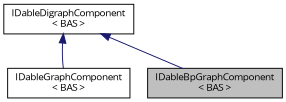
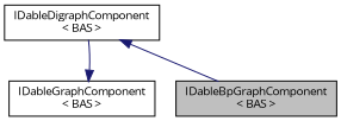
  digraph {
    fontname="Open Sans"
    node [color=black fillcolor=white fontname="Open Sans" fontsize=10 shape=record style=filled]
    edge [color=midnightblue dir=back fontname="Open Sans" fontsize=10 labelfontname=FreeSans labelfontsize=10 style=solid]
    n1 [fillcolor=grey75 fontcolor=black height=0.2 label="IDableBpGraphComponent\l\< BAS \>" width=0.4]
    n2 [height=0.2 label="IDableGraphComponent\l\< BAS \>" width=0.4]
    n3 [height=0.2 label="IDableDigraphComponent\l\< BAS \>" width=0.4]
    n3 -> n1
-   n3 -> n2
+   n2 -> n3
  }
